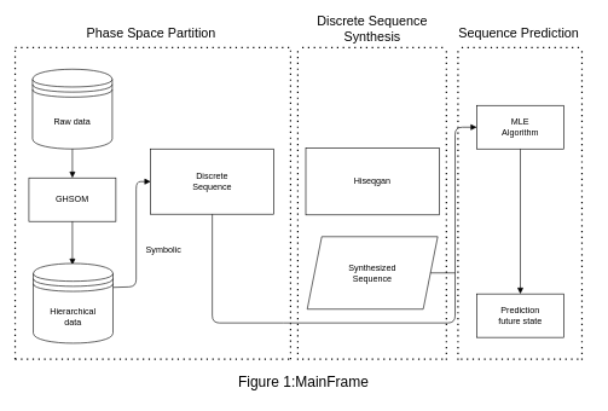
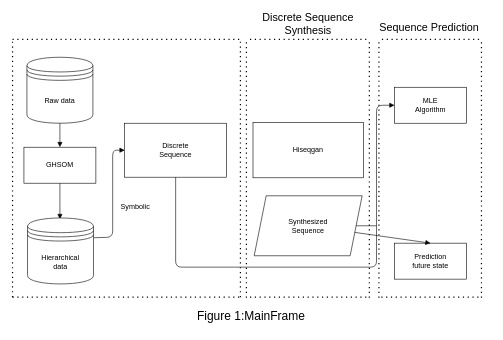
  <mxCell id="0" />
  <mxCell id="1" parent="0" />
  <mxCell id="2" value="GHSOM" style="rounded=0;whiteSpace=wrap;html=1;" parent="1" vertex="1"><mxGeometry x="39" y="245" width="120" height="60" as="geometry" /></mxCell>
  <mxCell id="3" value="Discrete&lt;br&gt;Sequence" style="rounded=0;whiteSpace=wrap;html=1;" parent="1" vertex="1"><mxGeometry x="207" y="205" width="170" height="90" as="geometry" /></mxCell>
  <mxCell id="4" value="Hiseqgan" style="rounded=0;whiteSpace=wrap;html=1;" parent="1" vertex="1"><mxGeometry x="421" y="204" width="184" height="92" as="geometry" /></mxCell>
  <mxCell id="5" value="Synthesized&lt;br&gt;Sequence" style="shape=parallelogram;perimeter=parallelogramPerimeter;whiteSpace=wrap;html=1;fixedSize=1;" parent="1" vertex="1"><mxGeometry x="423" y="326" width="180" height="100" as="geometry" /></mxCell>
  <mxCell id="6" value="MLE&lt;br&gt;Algorithm" style="rounded=0;whiteSpace=wrap;html=1;" parent="1" vertex="1"><mxGeometry x="657" y="145" width="120" height="60" as="geometry" /></mxCell>
  <mxCell id="7" value="Prediction&lt;br&gt;future state" style="rounded=0;whiteSpace=wrap;html=1;" parent="1" vertex="1"><mxGeometry x="657" y="405" width="120" height="60" as="geometry" /></mxCell>
  <mxCell id="8" value="" style="endArrow=block;html=1;exitX=0.5;exitY=1;exitDx=0;exitDy=0;entryX=0.5;entryY=0;entryDx=0;entryDy=0;startArrow=none;startFill=0;endFill=1;" parent="1" target="2" edge="1"><mxGeometry width="50" height="50" relative="1" as="geometry"><mxPoint x="99" y="185" as="sourcePoint" /><mxPoint x="617" y="225" as="targetPoint" /></mxGeometry></mxCell>
  <mxCell id="9" value="" style="endArrow=block;html=1;exitX=0.5;exitY=1;exitDx=0;exitDy=0;entryX=0.5;entryY=0;entryDx=0;entryDy=0;endFill=1;" parent="1" source="2" edge="1"><mxGeometry width="50" height="50" relative="1" as="geometry"><mxPoint x="567" y="275" as="sourcePoint" /><mxPoint x="99" y="365" as="targetPoint" /></mxGeometry></mxCell>
  <mxCell id="10" value="" style="endArrow=block;html=1;entryX=0;entryY=0.5;entryDx=0;entryDy=0;exitX=1;exitY=0.3;exitDx=0;exitDy=0;endFill=1;" parent="1" source="16" target="3" edge="1"><mxGeometry width="50" height="50" relative="1" as="geometry"><mxPoint x="159" y="395" as="sourcePoint" /><mxPoint x="617" y="225" as="targetPoint" /><Array as="points"><mxPoint x="187" y="395" /><mxPoint x="187" y="250" /></Array></mxGeometry></mxCell>
  <mxCell id="11" value="" style="endArrow=block;html=1;exitX=0.5;exitY=1;exitDx=0;exitDy=0;entryX=0;entryY=0.5;entryDx=0;entryDy=0;endFill=1;" parent="1" source="3" target="6" edge="1"><mxGeometry width="50" height="50" relative="1" as="geometry"><mxPoint x="567" y="275" as="sourcePoint" /><mxPoint x="617" y="225" as="targetPoint" /><Array as="points"><mxPoint x="292" y="445" /><mxPoint x="400" y="445" /><mxPoint x="627" y="445" /><mxPoint x="627" y="175" /></Array></mxGeometry></mxCell>
  <mxCell id="12" value="" style="endArrow=none;html=1;entryX=1;entryY=0.5;entryDx=0;entryDy=0;" parent="1" target="5" edge="1"><mxGeometry width="50" height="50" relative="1" as="geometry"><mxPoint x="627" y="376" as="sourcePoint" /><mxPoint x="617" y="225" as="targetPoint" /></mxGeometry></mxCell>
- <mxCell id="13" value="" style="endArrow=none;html=1;entryX=0.5;entryY=1;entryDx=0;entryDy=0;exitX=0.5;exitY=0;exitDx=0;exitDy=0;endFill=0;startArrow=block;startFill=1;" parent="1" source="7" target="6" edge="1"><mxGeometry width="50" height="50" relative="1" as="geometry"><mxPoint x="567" y="275" as="sourcePoint" /><mxPoint x="617" y="225" as="targetPoint" /></mxGeometry></mxCell>
+ <mxCell id="13" value="" style="endArrow=none;html=1;exitX=0.5;exitY=0;exitDx=0;exitDy=0;endFill=0;startArrow=block;startFill=1;" parent="1" source="7" target="5" edge="1"><mxGeometry width="50" height="50" relative="1" as="geometry"><mxPoint x="567" y="275" as="sourcePoint" /><mxPoint x="617" y="225" as="targetPoint" /></mxGeometry></mxCell>
  <mxCell id="14" value="Symbolic" style="text;html=1;strokeColor=none;fillColor=none;align=center;verticalAlign=middle;whiteSpace=wrap;rounded=0;" parent="1" vertex="1"><mxGeometry x="190" y="335" width="70" height="20" as="geometry" /></mxCell>
  <mxCell id="15" value="&lt;span&gt;Raw data&lt;/span&gt;" style="shape=datastore;whiteSpace=wrap;html=1;" parent="1" vertex="1"><mxGeometry x="44" y="95" width="110" height="110" as="geometry" /></mxCell>
  <mxCell id="16" value="&lt;span&gt;Hierarchical&lt;/span&gt;&lt;br&gt;&lt;span&gt;data&lt;/span&gt;" style="shape=datastore;whiteSpace=wrap;html=1;" parent="1" vertex="1"><mxGeometry x="45" y="363" width="110" height="110" as="geometry" /></mxCell>
  <mxCell id="17" value="&lt;font style=&quot;font-size: 20px&quot;&gt;Figure 1:MainFrame&lt;/font&gt;" style="text;html=1;strokeColor=none;fillColor=none;align=center;verticalAlign=middle;whiteSpace=wrap;rounded=0;" parent="1" vertex="1"><mxGeometry x="317" y="505" width="202" height="40" as="geometry" /></mxCell>
  <mxCell id="18" value="" style="endArrow=none;dashed=1;html=1;dashPattern=1 3;strokeWidth=2;" parent="1" edge="1"><mxGeometry width="50" height="50" relative="1" as="geometry"><mxPoint x="20" y="495" as="sourcePoint" /><mxPoint x="20" y="65" as="targetPoint" /></mxGeometry></mxCell>
  <mxCell id="19" value="" style="endArrow=none;dashed=1;html=1;dashPattern=1 3;strokeWidth=2;" parent="1" edge="1"><mxGeometry width="50" height="50" relative="1" as="geometry"><mxPoint x="20" y="65" as="sourcePoint" /><mxPoint x="400" y="65" as="targetPoint" /></mxGeometry></mxCell>
  <mxCell id="20" value="" style="endArrow=none;dashed=1;html=1;dashPattern=1 3;strokeWidth=2;" parent="1" edge="1"><mxGeometry width="50" height="50" relative="1" as="geometry"><mxPoint x="400" y="495" as="sourcePoint" /><mxPoint x="400" y="65" as="targetPoint" /></mxGeometry></mxCell>
  <mxCell id="21" value="" style="endArrow=none;dashed=1;html=1;dashPattern=1 3;strokeWidth=2;" edge="1" parent="1"><mxGeometry width="50" height="50" relative="1" as="geometry"><mxPoint x="20" y="495" as="sourcePoint" /><mxPoint x="400" y="495" as="targetPoint" /></mxGeometry></mxCell>
  <mxCell id="22" value="" style="endArrow=none;dashed=1;html=1;dashPattern=1 3;strokeWidth=2;" edge="1" parent="1"><mxGeometry width="50" height="50" relative="1" as="geometry"><mxPoint x="410" y="496" as="sourcePoint" /><mxPoint x="410" y="66" as="targetPoint" /></mxGeometry></mxCell>
  <mxCell id="23" value="" style="endArrow=none;dashed=1;html=1;dashPattern=1 3;strokeWidth=2;" edge="1" parent="1"><mxGeometry width="50" height="50" relative="1" as="geometry"><mxPoint x="615" y="496" as="sourcePoint" /><mxPoint x="615" y="66" as="targetPoint" /></mxGeometry></mxCell>
  <mxCell id="24" value="" style="endArrow=none;dashed=1;html=1;dashPattern=1 3;strokeWidth=2;" edge="1" parent="1"><mxGeometry width="50" height="50" relative="1" as="geometry"><mxPoint x="610" y="65" as="sourcePoint" /><mxPoint x="410" y="65" as="targetPoint" /></mxGeometry></mxCell>
  <mxCell id="25" value="" style="endArrow=none;dashed=1;html=1;dashPattern=1 3;strokeWidth=2;" edge="1" parent="1"><mxGeometry width="50" height="50" relative="1" as="geometry"><mxPoint x="610" y="495" as="sourcePoint" /><mxPoint x="410" y="495" as="targetPoint" /></mxGeometry></mxCell>
  <mxCell id="26" value="" style="endArrow=none;dashed=1;html=1;dashPattern=1 3;strokeWidth=2;" edge="1" parent="1"><mxGeometry width="50" height="50" relative="1" as="geometry"><mxPoint x="631" y="496" as="sourcePoint" /><mxPoint x="631" y="66" as="targetPoint" /></mxGeometry></mxCell>
  <mxCell id="27" value="" style="endArrow=none;dashed=1;html=1;dashPattern=1 3;strokeWidth=2;" edge="1" parent="1"><mxGeometry width="50" height="50" relative="1" as="geometry"><mxPoint x="802" y="496" as="sourcePoint" /><mxPoint x="802" y="66" as="targetPoint" /></mxGeometry></mxCell>
  <mxCell id="28" value="" style="endArrow=none;dashed=1;html=1;dashPattern=1 3;strokeWidth=2;" edge="1" parent="1"><mxGeometry width="50" height="50" relative="1" as="geometry"><mxPoint x="797" y="495" as="sourcePoint" /><mxPoint x="630" y="495" as="targetPoint" /></mxGeometry></mxCell>
  <mxCell id="29" value="" style="endArrow=none;dashed=1;html=1;dashPattern=1 3;strokeWidth=2;" edge="1" parent="1"><mxGeometry width="50" height="50" relative="1" as="geometry"><mxPoint x="798" y="65" as="sourcePoint" /><mxPoint x="631" y="65" as="targetPoint" /></mxGeometry></mxCell>
- <mxCell id="30" value="&lt;font style=&quot;font-size: 18px&quot;&gt;Phase Space Partition&lt;/font&gt;" style="text;html=1;strokeColor=none;fillColor=none;align=center;verticalAlign=middle;whiteSpace=wrap;rounded=0;" vertex="1" parent="1"><mxGeometry x="107" y="25" width="202" height="40" as="geometry" /></mxCell>
  <mxCell id="31" value="&lt;font style=&quot;font-size: 18px&quot;&gt;Discrete Sequence Synthesis&lt;/font&gt;" style="text;html=1;strokeColor=none;fillColor=none;align=center;verticalAlign=middle;whiteSpace=wrap;rounded=0;" vertex="1" parent="1"><mxGeometry x="412" y="20" width="202" height="40" as="geometry" /></mxCell>
  <mxCell id="32" value="&lt;font style=&quot;font-size: 18px&quot;&gt;Sequence Prediction&lt;/font&gt;" style="text;html=1;strokeColor=none;fillColor=none;align=center;verticalAlign=middle;whiteSpace=wrap;rounded=0;" vertex="1" parent="1"><mxGeometry x="614" y="25" width="202" height="40" as="geometry" /></mxCell>
